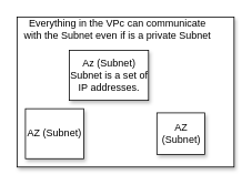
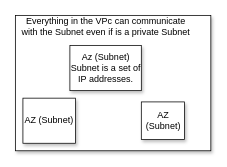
  <mxCell id="0" />
  <mxCell id="1" parent="0" />
  <mxCell id="2" value="" style="whiteSpace=wrap;html=1;shadow=1;" parent="1" vertex="1"><mxGeometry x="20" y="20" width="260" height="180" as="geometry" /></mxCell>
  <mxCell id="3" value="AZ (Subnet)" style="whiteSpace=wrap;html=1;shadow=1;" parent="1" vertex="1"><mxGeometry x="30" y="130" width="70" height="60" as="geometry" /></mxCell>
  <mxCell id="4" value="AZ (Subnet)" style="whiteSpace=wrap;html=1;shadow=1;" parent="1" vertex="1"><mxGeometry x="187.5" y="135" width="57.5" height="50" as="geometry" /></mxCell>
- <mxCell id="5" value="Az (Subnet)&lt;br&gt;Subnet is a set of IP addresses." style="whiteSpace=wrap;html=1;shadow=1;" parent="1" vertex="1"><mxGeometry x="82.5" y="60" width="95" height="60" as="geometry" /></mxCell>
+ <mxCell id="5" value="Az (Subnet)&lt;br&gt;Subnet is a set of IP addresses." style="whiteSpace=wrap;html=1;shadow=1;" parent="1" vertex="1"><mxGeometry x="92.5" y="60" width="95" height="60" as="geometry" /></mxCell>
  <mxCell id="6" value="Everything in the VPc can communicate&lt;br&gt;with the Subnet even if is a private Subnet" style="text;html=1;align=center;verticalAlign=middle;resizable=0;points=[];autosize=1;strokeColor=none;fillColor=none;" parent="1" vertex="1"><mxGeometry x="20" y="20" width="240" height="30" as="geometry" /></mxCell>
